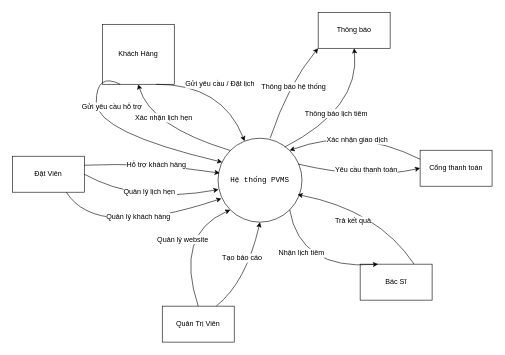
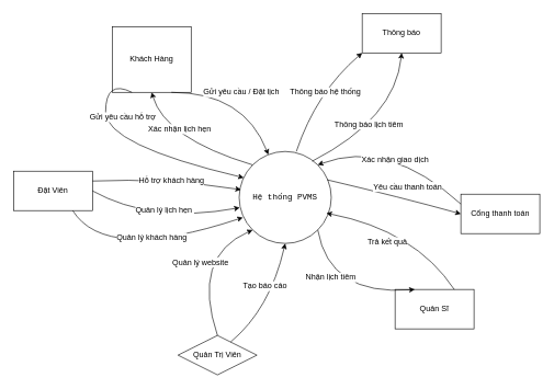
  <mxCell id="0" />
  <mxCell id="1" parent="0" />
  <mxCell id="2" value="&lt;pre style=&quot;font-family: Menlo, &amp;quot;Roboto Mono&amp;quot;, &amp;quot;Courier New&amp;quot;, Courier, monospace, Inter, sans-serif; overflow: auto; padding: 9.144px 13.716px; text-wrap-mode: wrap; word-break: break-all; font-size: 12.573px; text-align: left; margin: 0px !important;&quot;&gt;Hệ thống PVMS&lt;/pre&gt;" style="ellipse;whiteSpace=wrap;html=1;aspect=fixed;" parent="1" vertex="1"><mxGeometry x="363" y="230" width="140" height="140" as="geometry" /></mxCell>
  <mxCell id="3" value="Khách Hàng" style="rounded=0;whiteSpace=wrap;html=1;" parent="1" vertex="1"><mxGeometry x="170" y="40" width="120" height="100" as="geometry" /></mxCell>
  <mxCell id="4" value="Đặt Viên" style="rounded=0;whiteSpace=wrap;html=1;" parent="1" vertex="1"><mxGeometry y="260" width="120" height="60" as="geometry" x="20" /></mxCell>
- <mxCell id="5" value="Quản Trị Viên" style="rounded=0;whiteSpace=wrap;html=1;" parent="1" vertex="1"><mxGeometry x="270" y="510" width="120" height="60" as="geometry" /></mxCell>
- <mxCell id="6" value="Bác Sĩ" style="rounded=0;whiteSpace=wrap;html=1;" parent="1" vertex="1"><mxGeometry x="600" y="440" width="120" height="60" as="geometry" /></mxCell>
- <mxCell id="7" value="Cổng thanh toán" style="rounded=0;whiteSpace=wrap;html=1;" parent="1" vertex="1"><mxGeometry x="700" y="250" width="120" height="60" as="geometry" /></mxCell>
- <mxCell id="8" value="Thông báo" style="rounded=0;whiteSpace=wrap;html=1;" parent="1" vertex="1"><mxGeometry x="530" y="20" width="120" height="60" as="geometry" /></mxCell>
+ <mxCell id="5" value="Quản Trị Viên" style="rhombus;whiteSpace=wrap;html=1;" parent="1" vertex="1"><mxGeometry x="270" y="510" width="120" height="60" as="geometry" /></mxCell>
+ <mxCell id="6" value="Quản Sĩ" style="rounded=0;whiteSpace=wrap;html=1;" parent="1" vertex="1"><mxGeometry x="600" y="440" width="120" height="60" as="geometry" /></mxCell>
+ <mxCell id="7" value="Cổng thanh toán" style="rounded=0;whiteSpace=wrap;html=1;" parent="1" vertex="1"><mxGeometry x="700" y="295" width="120" height="60" as="geometry" /></mxCell>
+ <mxCell id="8" value="Thông báo" style="rounded=0;whiteSpace=wrap;html=1;" parent="1" vertex="1"><mxGeometry x="550" y="20" width="120" height="60" as="geometry" /></mxCell>
  <mxCell id="9" value="Gửi yêu cầu / Đặt lịch" style="endArrow=classic;html=1;rounded=0;fontFamily=Helvetica;fontSize=12;fontColor=default;exitX=0.75;exitY=1;exitDx=0;exitDy=0;curved=1;" parent="1" source="3" target="2" edge="1"><mxGeometry width="50" height="50" relative="1" as="geometry"><mxPoint x="410" y="300" as="sourcePoint" /><mxPoint x="460" y="250" as="targetPoint" /><Array as="points"><mxPoint x="370" y="140" /></Array></mxGeometry></mxCell>
  <mxCell id="10" value="Xác nhận lịch hẹn&amp;nbsp;" style="endArrow=classic;html=1;rounded=0;fontFamily=Helvetica;fontSize=12;fontColor=default;exitX=0;exitY=0;exitDx=0;exitDy=0;entryX=0.5;entryY=1;entryDx=0;entryDy=0;curved=1;" parent="1" source="2" target="3" edge="1"><mxGeometry x="0.377" y="-27" width="50" height="50" relative="1" as="geometry"><mxPoint x="410" y="300" as="sourcePoint" /><mxPoint x="460" y="250" as="targetPoint" /><Array as="points"><mxPoint x="250" y="210" /></Array><mxPoint as="offset" /></mxGeometry></mxCell>
  <mxCell id="11" value="Quản lý lịch hẹn&amp;nbsp;" style="endArrow=classic;html=1;rounded=0;fontFamily=Helvetica;fontSize=12;fontColor=default;exitX=1;exitY=0.5;exitDx=0;exitDy=0;entryX=0.006;entryY=0.611;entryDx=0;entryDy=0;curved=1;entryPerimeter=0;" parent="1" source="4" target="2" edge="1"><mxGeometry x="0.056" y="16" width="50" height="50" relative="1" as="geometry"><mxPoint x="410" y="300" as="sourcePoint" /><mxPoint x="460" y="250" as="targetPoint" /><Array as="points"><mxPoint x="230" y="340" /></Array><mxPoint as="offset" /></mxGeometry></mxCell>
  <mxCell id="12" value="Nhận lịch tiêm" style="endArrow=classic;html=1;rounded=0;fontFamily=Helvetica;fontSize=12;fontColor=default;exitX=1;exitY=1;exitDx=0;exitDy=0;entryX=0.25;entryY=0;entryDx=0;entryDy=0;curved=1;" parent="1" source="2" target="6" edge="1"><mxGeometry x="-0.355" y="7" width="50" height="50" relative="1" as="geometry"><mxPoint x="410" y="300" as="sourcePoint" /><mxPoint x="460" y="250" as="targetPoint" /><Array as="points"><mxPoint x="500" y="450" /></Array><mxPoint as="offset" /></mxGeometry></mxCell>
  <mxCell id="13" value="Trả kết quả" style="endArrow=classic;html=1;rounded=0;fontFamily=Helvetica;fontSize=12;fontColor=default;exitX=0.75;exitY=0;exitDx=0;exitDy=0;entryX=0.947;entryY=0.671;entryDx=0;entryDy=0;entryPerimeter=0;curved=1;" parent="1" source="6" target="2" edge="1"><mxGeometry x="0.185" y="25" width="50" height="50" relative="1" as="geometry"><mxPoint x="410" y="300" as="sourcePoint" /><mxPoint x="460" y="250" as="targetPoint" /><Array as="points"><mxPoint x="630" y="350" /></Array><mxPoint x="-1" as="offset" /></mxGeometry></mxCell>
  <mxCell id="14" value="" style="endArrow=classic;html=1;rounded=0;fontFamily=Helvetica;fontSize=12;fontColor=default;exitX=0.5;exitY=0;exitDx=0;exitDy=0;entryX=0;entryY=1;entryDx=0;entryDy=0;curved=1;" parent="1" source="5" target="2" edge="1"><mxGeometry width="50" height="50" relative="1" as="geometry"><mxPoint x="280" y="430" as="sourcePoint" /><mxPoint x="330" y="380" as="targetPoint" /><Array as="points"><mxPoint x="290" y="390" /></Array></mxGeometry></mxCell>
  <mxCell id="15" value="Quản lý website" style="edgeLabel;html=1;align=center;verticalAlign=middle;resizable=0;points=[];rounded=0;fontFamily=Helvetica;fontSize=12;fontColor=default;fillColor=none;gradientColor=none;" parent="14" vertex="1" connectable="0"><mxGeometry x="0.188" y="-13" relative="1" as="geometry"><mxPoint as="offset" /></mxGeometry></mxCell>
  <mxCell id="16" value="Tạo báo cáo" style="endArrow=classic;html=1;rounded=0;fontFamily=Helvetica;fontSize=12;fontColor=default;exitX=0.75;exitY=0;exitDx=0;exitDy=0;entryX=0.5;entryY=1;entryDx=0;entryDy=0;curved=1;" parent="1" source="5" target="2" edge="1"><mxGeometry x="0.217" y="16" width="50" height="50" relative="1" as="geometry"><mxPoint x="380" y="480" as="sourcePoint" /><mxPoint x="430" y="430" as="targetPoint" /><Array as="points"><mxPoint x="410" y="470" /></Array><mxPoint as="offset" /></mxGeometry></mxCell>
  <mxCell id="17" value="Xác nhận giao dịch" style="endArrow=classic;html=1;rounded=0;fontFamily=Helvetica;fontSize=12;fontColor=default;exitX=0;exitY=0.25;exitDx=0;exitDy=0;curved=1;entryX=1;entryY=0;entryDx=0;entryDy=0;" parent="1" source="7" target="2" edge="1"><mxGeometry x="-0.096" y="18" width="50" height="50" relative="1" as="geometry"><mxPoint x="560" y="240" as="sourcePoint" /><mxPoint x="480" y="220" as="targetPoint" /><Array as="points"><mxPoint x="590" y="210" /></Array><mxPoint as="offset" /></mxGeometry></mxCell>
  <mxCell id="18" value="Yêu cầu thanh toán" style="endArrow=classic;html=1;rounded=0;fontFamily=Helvetica;fontSize=12;fontColor=default;exitX=0.954;exitY=0.308;exitDx=0;exitDy=0;exitPerimeter=0;entryX=0;entryY=0.5;entryDx=0;entryDy=0;curved=1;" parent="1" source="2" target="7" edge="1"><mxGeometry x="0.15" y="17" width="50" height="50" relative="1" as="geometry"><mxPoint x="600" y="320" as="sourcePoint" /><mxPoint x="650" y="270" as="targetPoint" /><Array as="points"><mxPoint x="610" y="300" /></Array><mxPoint y="-1" as="offset" /></mxGeometry></mxCell>
  <mxCell id="19" value="" style="endArrow=classic;html=1;rounded=0;fontFamily=Helvetica;fontSize=12;fontColor=default;exitX=0.25;exitY=1;exitDx=0;exitDy=0;curved=1;" parent="1" source="3" edge="1"><mxGeometry width="50" height="50" relative="1" as="geometry"><mxPoint x="80" y="210" as="sourcePoint" /><mxPoint x="370" y="270" as="targetPoint" /><Array as="points"><mxPoint x="160" y="120" /><mxPoint x="160" y="220" /></Array></mxGeometry></mxCell>
  <mxCell id="20" value="Gửi yêu cầu hỗ trợ" style="edgeLabel;html=1;align=center;verticalAlign=middle;resizable=0;points=[];rounded=0;fontFamily=Helvetica;fontSize=12;fontColor=default;fillColor=none;gradientColor=none;" parent="19" vertex="1" connectable="0"><mxGeometry x="0.029" y="19" relative="1" as="geometry"><mxPoint x="-19" y="-34" as="offset" /></mxGeometry></mxCell>
  <mxCell id="21" value="Hỗ trợ khách hàng" style="endArrow=classic;html=1;rounded=0;fontFamily=Helvetica;fontSize=12;fontColor=default;entryX=0.02;entryY=0.416;entryDx=0;entryDy=0;exitX=1;exitY=0.25;exitDx=0;exitDy=0;curved=1;entryPerimeter=0;" parent="1" source="4" target="2" edge="1"><mxGeometry x="0.062" y="-3" width="50" height="50" relative="1" as="geometry"><mxPoint x="150" y="210" as="sourcePoint" /><mxPoint x="200" y="160" as="targetPoint" /><Array as="points"><mxPoint x="250" y="270" /></Array><mxPoint as="offset" /></mxGeometry></mxCell>
  <mxCell id="22" value="" style="endArrow=classic;html=1;rounded=0;fontFamily=Helvetica;fontSize=12;fontColor=default;exitX=0.793;exitY=0.106;exitDx=0;exitDy=0;exitPerimeter=0;entryX=0.5;entryY=1;entryDx=0;entryDy=0;curved=1;" parent="1" source="2" target="8" edge="1"><mxGeometry width="50" height="50" relative="1" as="geometry"><mxPoint x="500" y="190" as="sourcePoint" /><mxPoint x="550" y="140" as="targetPoint" /><Array as="points"><mxPoint x="600" y="180" /></Array></mxGeometry></mxCell>
  <mxCell id="23" value="Thông báo lịch tiêm" style="edgeLabel;html=1;align=center;verticalAlign=middle;resizable=0;points=[];rounded=0;fontFamily=Helvetica;fontSize=12;fontColor=default;fillColor=none;gradientColor=none;" parent="22" vertex="1" connectable="0"><mxGeometry x="-0.155" y="11" relative="1" as="geometry"><mxPoint as="offset" /></mxGeometry></mxCell>
  <mxCell id="24" value="" style="endArrow=classic;html=1;rounded=0;fontFamily=Helvetica;fontSize=12;fontColor=default;exitX=0.75;exitY=1;exitDx=0;exitDy=0;entryX=0.04;entryY=0.718;entryDx=0;entryDy=0;entryPerimeter=0;curved=1;" parent="1" source="4" target="2" edge="1"><mxGeometry width="50" height="50" relative="1" as="geometry"><mxPoint x="180" y="310" as="sourcePoint" /><mxPoint x="230" y="260" as="targetPoint" /><Array as="points"><mxPoint x="160" y="400" /></Array></mxGeometry></mxCell>
  <mxCell id="25" value="Quản lý khách hàng" style="edgeLabel;html=1;align=center;verticalAlign=middle;resizable=0;points=[];rounded=0;fontFamily=Helvetica;fontSize=12;fontColor=default;fillColor=none;gradientColor=none;" parent="24" vertex="1" connectable="0"><mxGeometry x="0.05" y="7" relative="1" as="geometry"><mxPoint x="5" y="-11" as="offset" /></mxGeometry></mxCell>
  <mxCell id="26" value="Thông báo hệ thống" style="endArrow=classic;html=1;rounded=0;fontFamily=Helvetica;fontSize=12;fontColor=default;exitX=0.621;exitY=0;exitDx=0;exitDy=0;exitPerimeter=0;entryX=0;entryY=1;entryDx=0;entryDy=0;curved=1;" parent="1" source="2" target="8" edge="1"><mxGeometry x="0.136" y="-10" width="50" height="50" relative="1" as="geometry"><mxPoint x="430" y="200" as="sourcePoint" /><mxPoint x="480" y="150" as="targetPoint" /><Array as="points"><mxPoint x="480" y="140" /></Array><mxPoint x="-1" as="offset" /></mxGeometry></mxCell>
